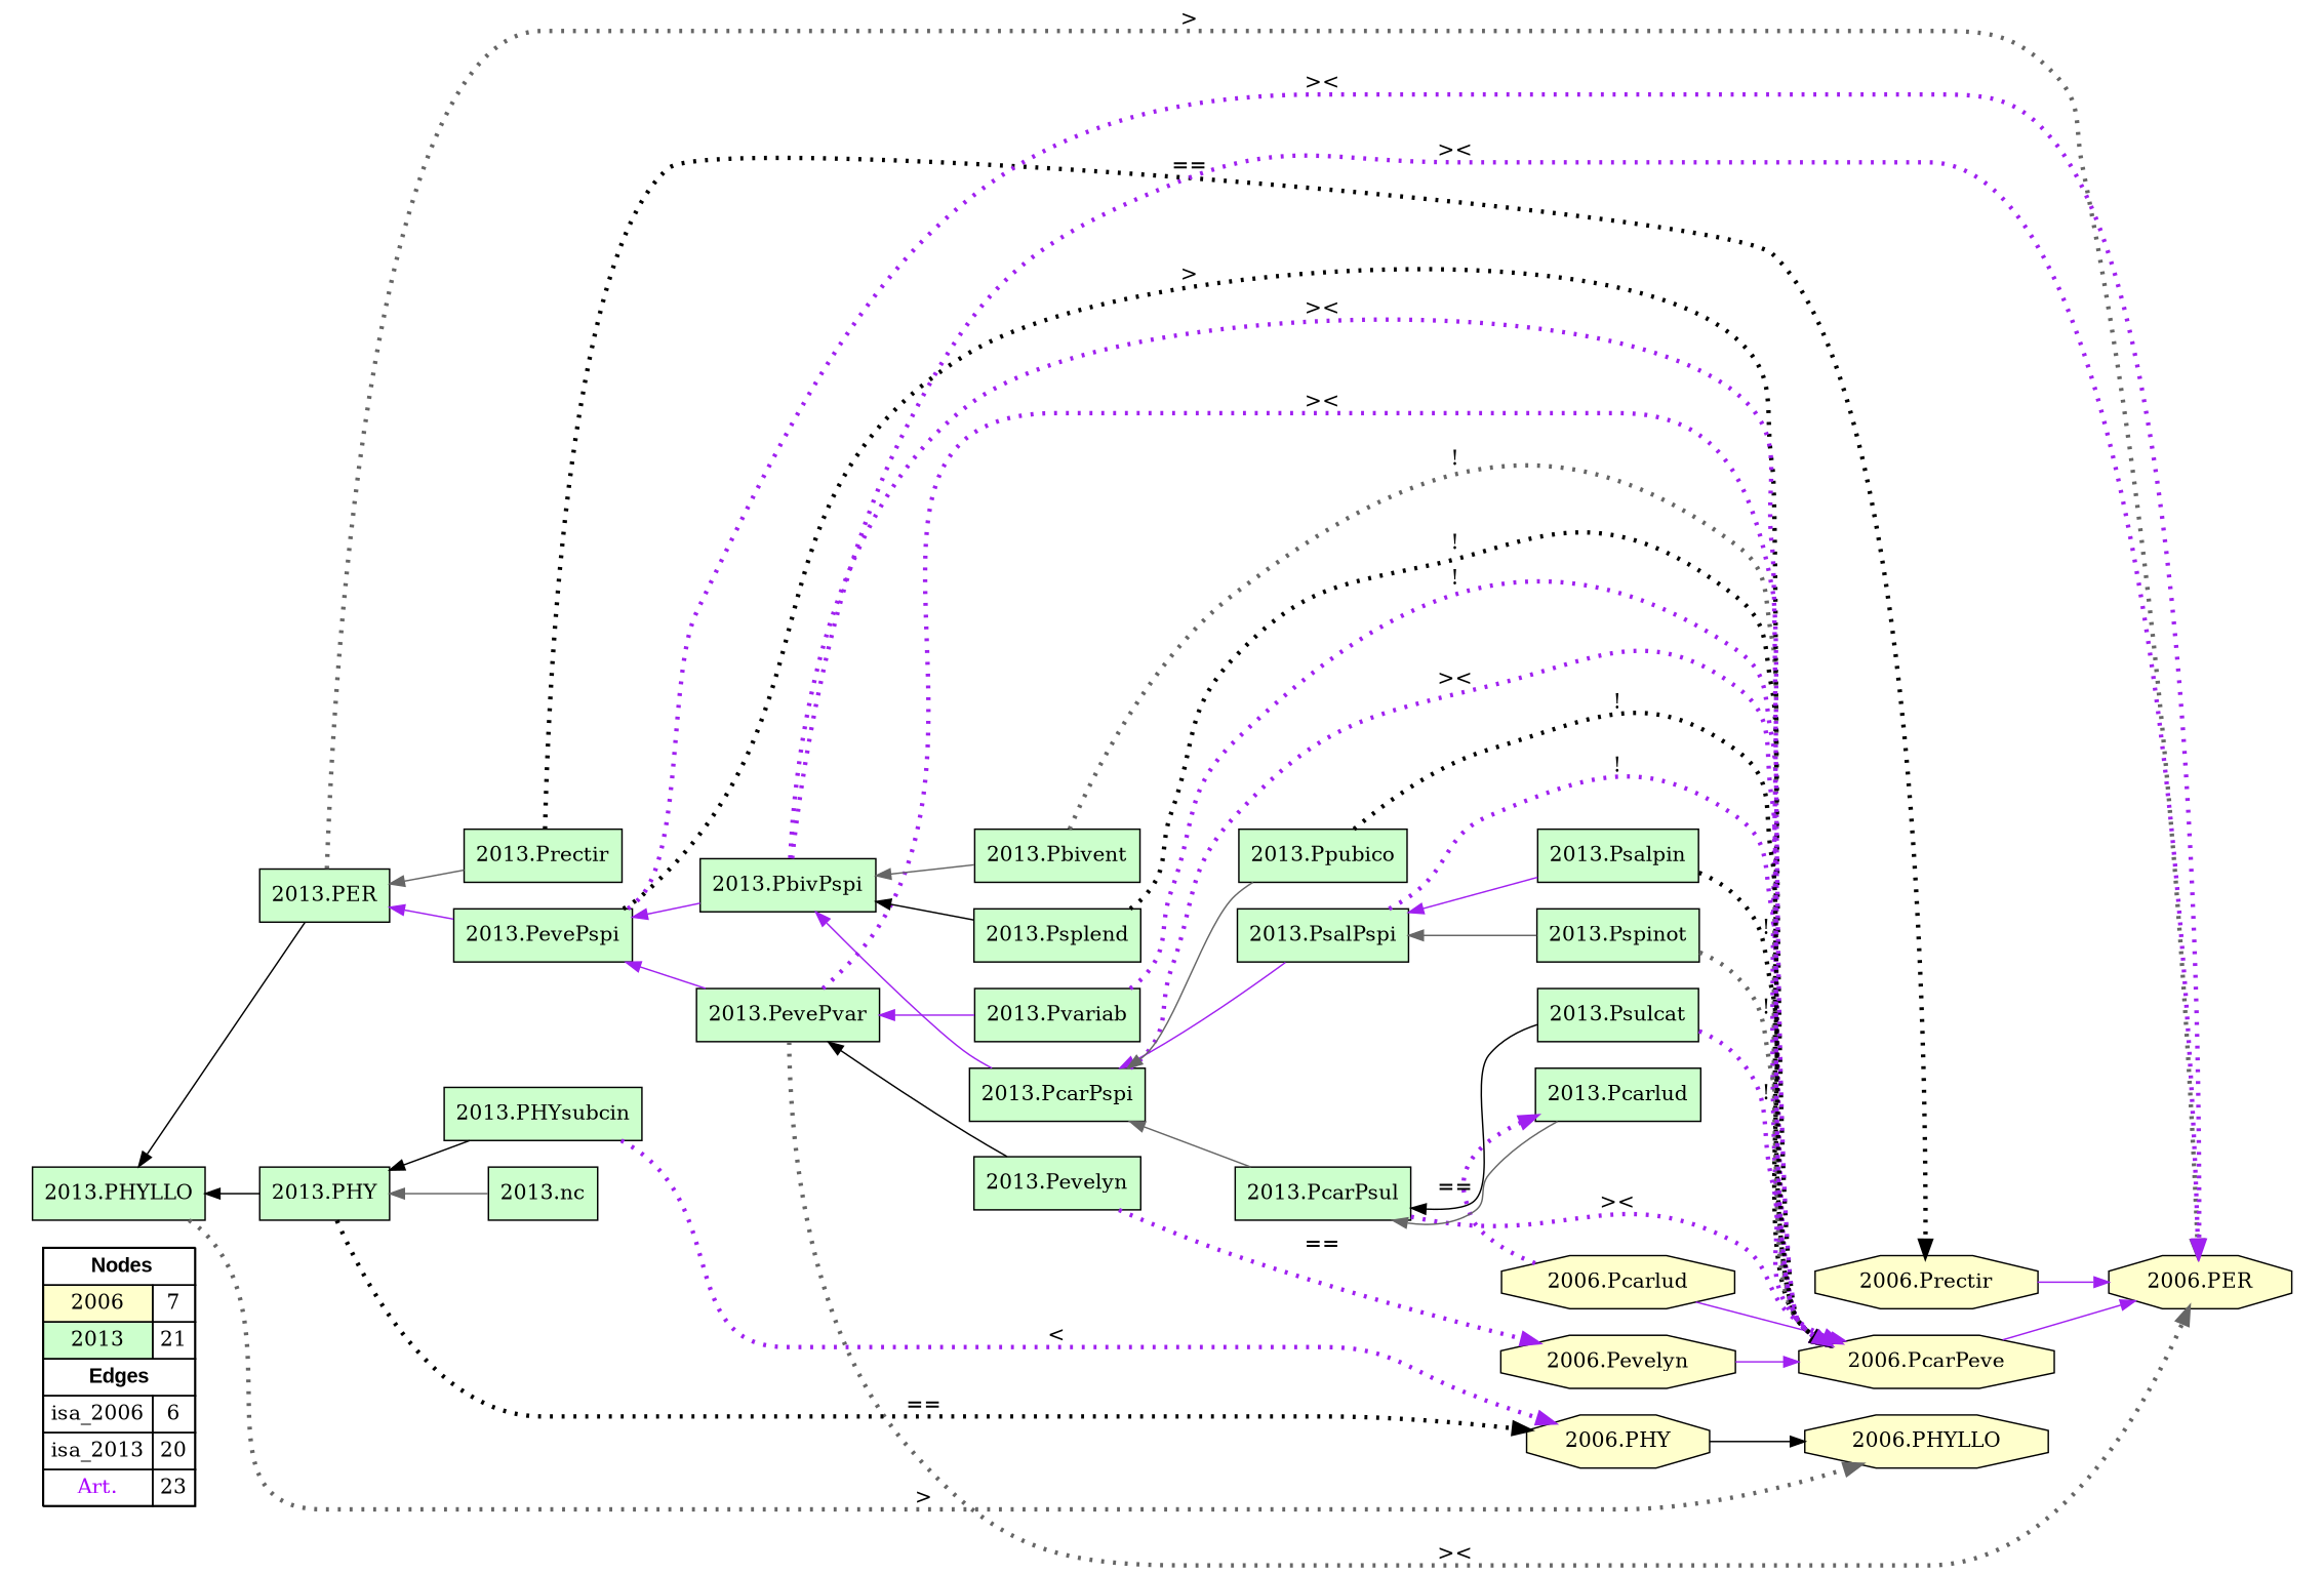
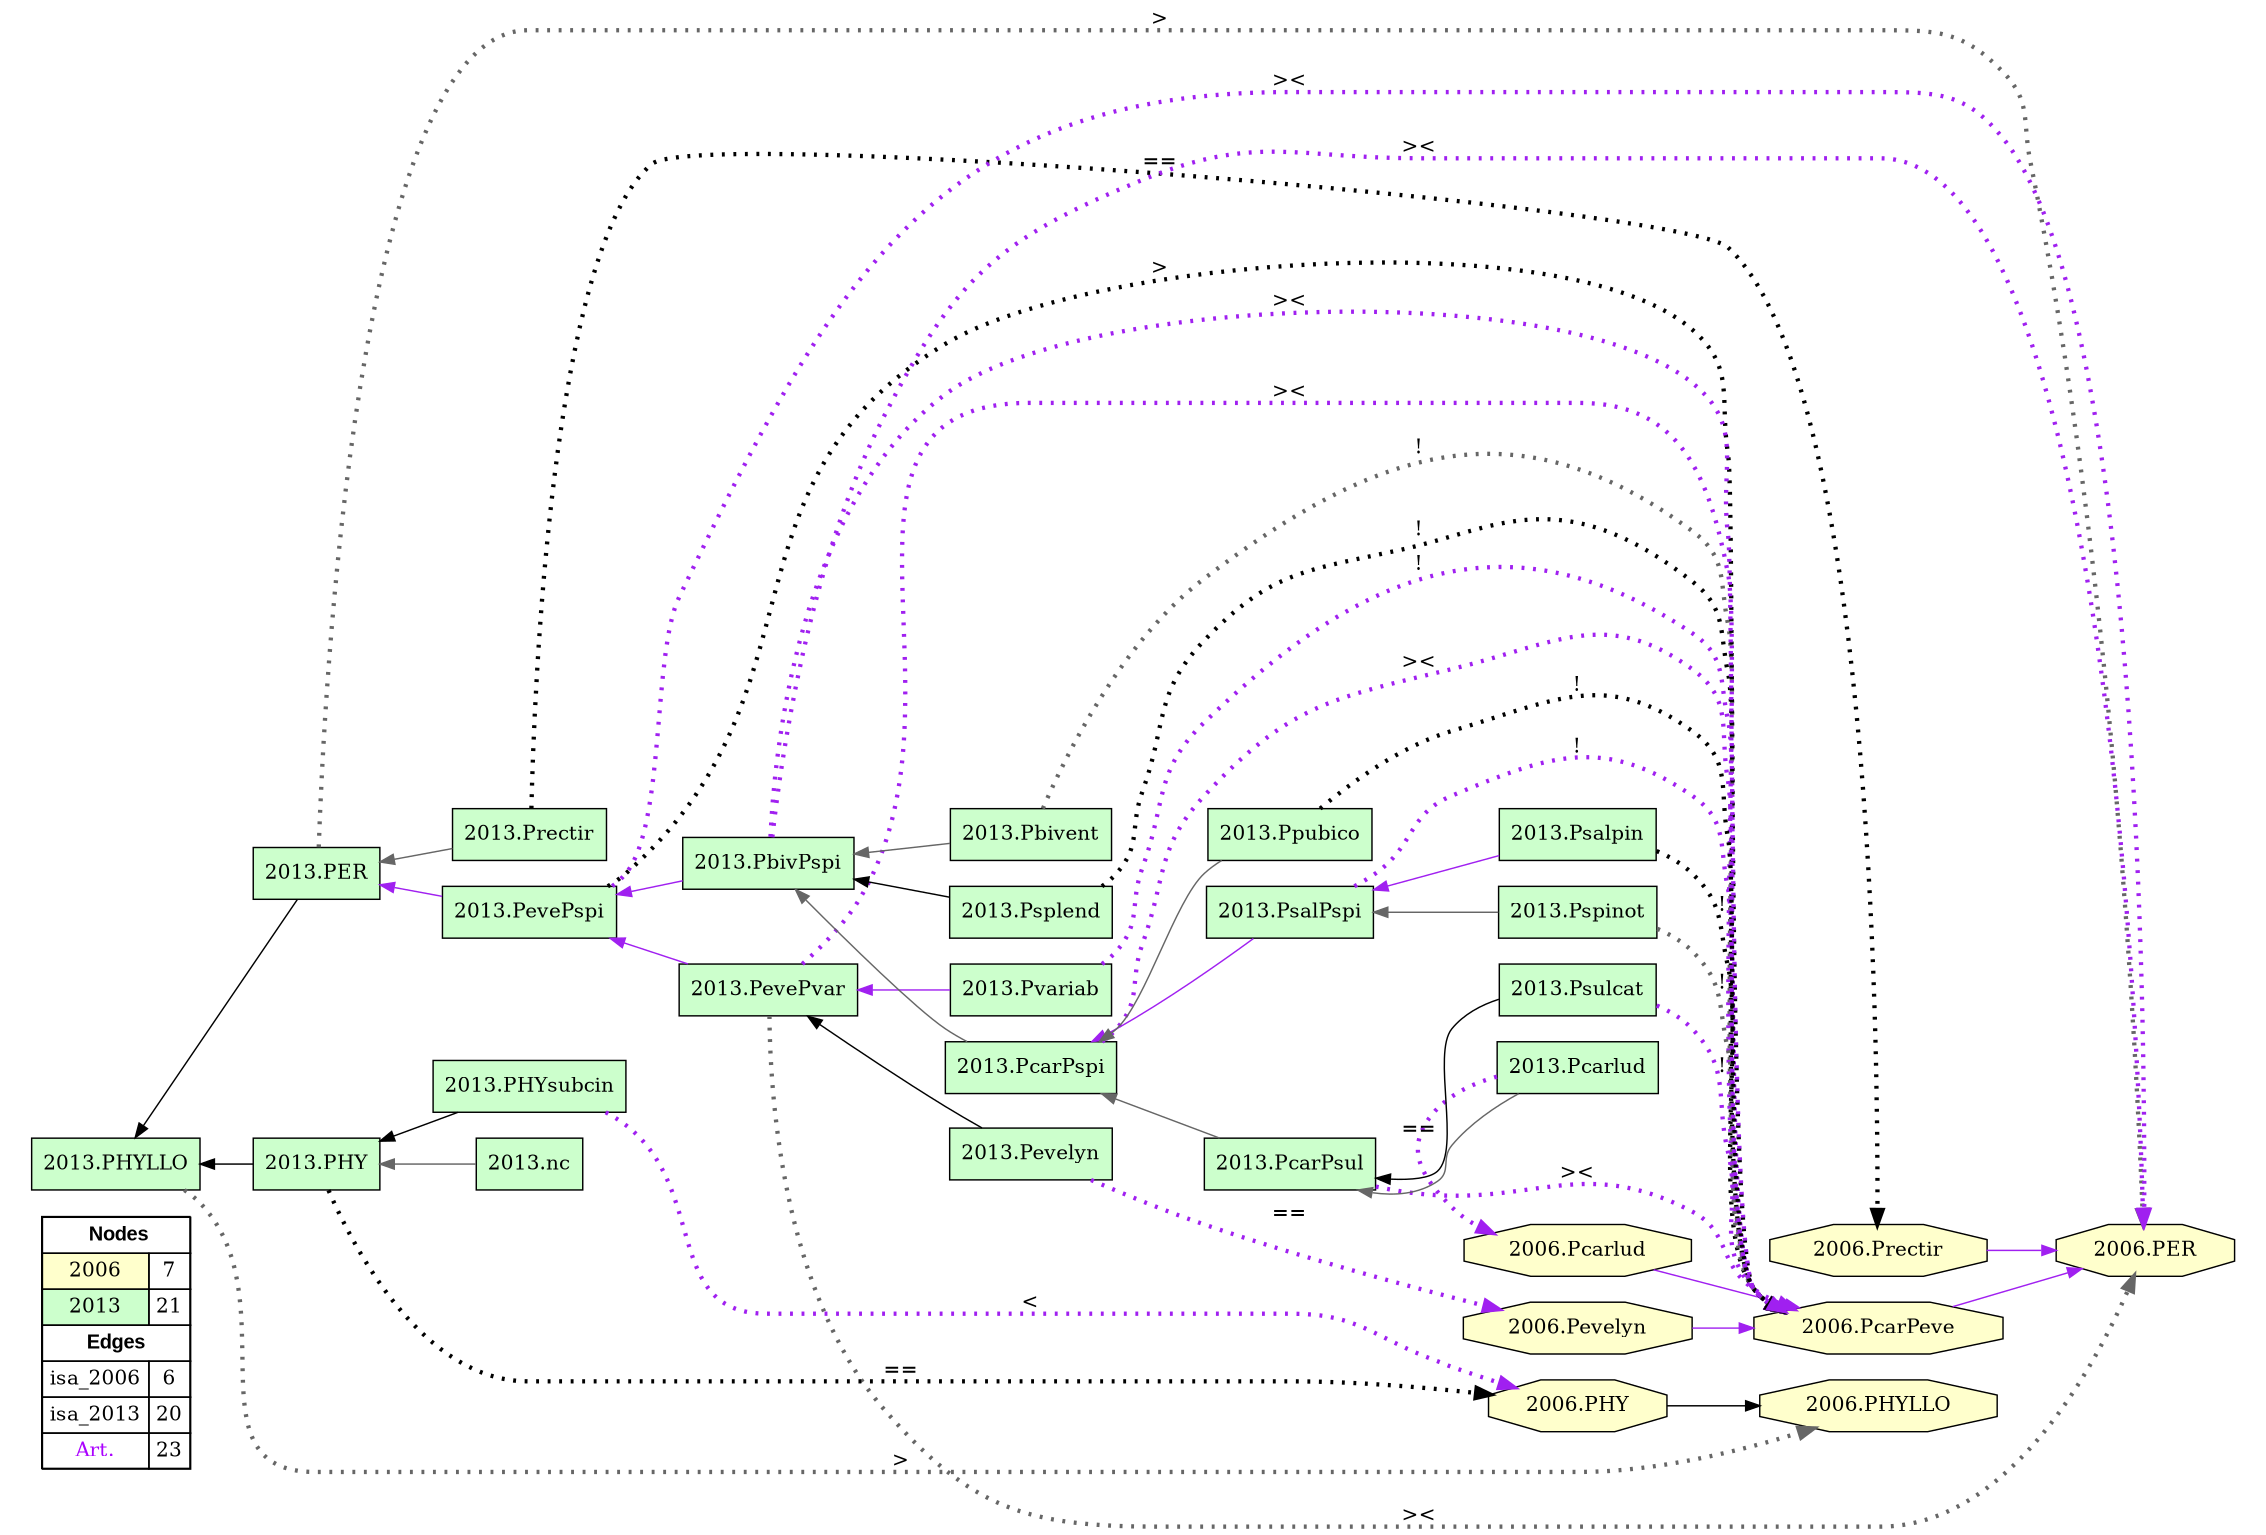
  digraph {
    rankdir=LR
    node [fillcolor="#CCFFCC" shape=box style=filled]
    edge [color=purple constraint=true penwidth=1 style=solid]
    n1 [fillcolor=white label=<   <TABLE BORDER="0" CELLBORDER="1" CELLSPACING="0" CELLPADDING="4">  <TR> <TD COLSPAN="2"><font face="Arial Black"> Nodes</font></TD> </TR>  <TR>   <TD bgcolor="#FFFFCC">2006</TD>   <TD>7</TD>   </TR>  <TR>   <TD bgcolor="#CCFFCC">2013</TD>   <TD>21</TD>   </TR>  <TR> <TD COLSPAN="2"><font face = "Arial Black"> Edges </font></TD> </TR>  <TR>   <TD><font color ="#000000">isa_2006</font></TD>   <TD>6</TD>   </TR>  <TR>   <TD><font color ="#000000">isa_2013</font></TD>   <TD>20</TD>   </TR>  <TR>   <TD><font color ="#AA00FF">Art.</font></TD>   <TD>23</TD>   </TR>  </TABLE>   > margin=0 style=""]
    "2006.Prectir" [fillcolor="#FFFFCC" shape=octagon]
    "2006.PcarPeve" [fillcolor="#FFFFCC" shape=octagon]
    "2006.PHYLLO" [fillcolor="#FFFFCC" shape=octagon]
    "2006.Pcarlud" [fillcolor="#FFFFCC" shape=octagon]
    "2006.PER" [fillcolor="#FFFFCC" shape=octagon]
    "2006.PHY" [fillcolor="#FFFFCC" shape=octagon]
    "2006.Pevelyn" [fillcolor="#FFFFCC" shape=octagon]
    "2013.PER"
    "2013.Psplend"
    "2013.PevePvar"
    "2013.PsalPspi"
    "2013.Pvariab"
    "2013.PHYLLO"
    "2013.Prectir"
    "2013.PHY"
    "2013.Pbivent"
    "2013.Psalpin"
    "2013.PevePspi"
    "2013.PcarPspi"
    "2013.nc"
    "2013.PbivPspi"
    "2013.Pspinot"
    "2013.Ppubico"
    "2013.Pcarlud"
    "2013.Psulcat"
    "2013.PcarPsul"
    "2013.Pevelyn"
    "2013.PHYsubcin"
    subgraph sub_1 {
      rank=min
      n1
    }
    subgraph cluster_2 {
      style=invis
      "2006.Prectir"
      "2006.PcarPeve"
      "2006.PHYLLO"
      "2006.Pcarlud"
      "2006.PER"
      "2006.PHY"
      "2006.Pevelyn"
    }
    subgraph cluster_3 {
      style=invis
      "2013.PER"
      "2013.Psplend"
      "2013.PevePvar"
      "2013.PsalPspi"
      "2013.Pvariab"
      "2013.PHYLLO"
      "2013.Prectir"
      "2013.PHY"
      "2013.Pbivent"
      "2013.Psalpin"
      "2013.PevePspi"
      "2013.PcarPspi"
      "2013.nc"
      "2013.PbivPspi"
      "2013.Pspinot"
      "2013.Ppubico"
      "2013.Pcarlud"
      "2013.Psulcat"
      "2013.PcarPsul"
      "2013.Pevelyn"
      "2013.PHYsubcin"
    }
    "2006.Prectir" -> "2006.PER"
    "2006.PcarPeve" -> "2006.PER"
    "2006.Pcarlud" -> "2006.PcarPeve"
    "2006.PHY" -> "2006.PHYLLO" [color=black]
    "2006.Pevelyn" -> "2006.PcarPeve"
    "2013.PER" -> "2006.PER" [color=gray40 label=">" penwidth=3 style=dotted]
    "2013.PER" -> "2013.Prectir" [color=gray40 dir=back]
    "2013.PER" -> "2013.PevePspi" [dir=back]
    "2013.Psplend" -> "2006.PcarPeve" [color=black label="!" penwidth=3 style=dotted]
    "2013.PevePvar" -> "2006.PcarPeve" [label="><" penwidth=3 style=dotted]
    "2013.PevePvar" -> "2006.PER" [color=gray40 label="><" penwidth=3 style=dotted]
    "2013.PevePvar" -> "2013.Pvariab" [dir=back]
    "2013.PevePvar" -> "2013.Pevelyn" [color=black dir=back]
    "2013.PsalPspi" -> "2006.PcarPeve" [label="!" penwidth=3 style=dotted]
    "2013.PsalPspi" -> "2013.Psalpin" [dir=back]
    "2013.PsalPspi" -> "2013.Pspinot" [color=gray40 dir=back]
    "2013.Pvariab" -> "2006.PcarPeve" [label="!" penwidth=3 style=dotted]
    "2013.PHYLLO" -> "2006.PHYLLO" [color=gray40 label=">" penwidth=3 style=dotted]
    "2013.PHYLLO" -> "2013.PER" [color=black dir=back]
    "2013.PHYLLO" -> "2013.PHY" [color=black dir=back]
    "2013.Prectir" -> "2006.Prectir" [color=black label="==" penwidth=3 style=dotted]
    "2013.PHY" -> "2006.PHY" [color=black label="==" penwidth=3 style=dotted]
    "2013.PHY" -> "2013.nc" [color=gray40 dir=back]
    "2013.PHY" -> "2013.PHYsubcin" [color=black dir=back]
    "2013.Pbivent" -> "2006.PcarPeve" [color=gray40 label="!" penwidth=3 style=dotted]
    "2013.Psalpin" -> "2006.PcarPeve" [color=black label="!" penwidth=3 style=dotted]
    "2013.PevePspi" -> "2006.PcarPeve" [color=black label=">" penwidth=3 style=dotted]
    "2013.PevePspi" -> "2006.PER" [label="><" penwidth=3 style=dotted]
    "2013.PevePspi" -> "2013.PevePvar" [dir=back]
    "2013.PevePspi" -> "2013.PbivPspi" [dir=back]
    "2013.PcarPspi" -> "2006.PcarPeve" [label="><" penwidth=3 style=dotted]
    "2013.PcarPspi" -> "2013.PsalPspi" [dir=back]
    "2013.PcarPspi" -> "2013.Ppubico" [color=gray40 dir=back]
    "2013.PcarPspi" -> "2013.PcarPsul" [color=gray40 dir=back]
    "2013.PbivPspi" -> "2006.PcarPeve" [label="><" penwidth=3 style=dotted]
    "2013.PbivPspi" -> "2006.PER" [label="><" penwidth=3 style=dotted]
    "2013.PbivPspi" -> "2013.Psplend" [color=black dir=back]
    "2013.PbivPspi" -> "2013.Pbivent" [color=gray40 dir=back]
-   "2013.PbivPspi" -> "2013.PcarPspi" [dir=back]
+   "2013.PbivPspi" -> "2013.PcarPspi" [color=gray40 dir=back]
    "2013.Pspinot" -> "2006.PcarPeve" [color=gray40 label="!" penwidth=3 style=dotted]
    "2013.Ppubico" -> "2006.PcarPeve" [color=black label="!" penwidth=3 style=dotted]
-   "2006.Pcarlud" -> "2013.Pcarlud" [label="==" penwidth=3 style=dotted]
+   "2013.Pcarlud" -> "2006.Pcarlud" [label="==" penwidth=3 style=dotted]
    "2013.Psulcat" -> "2006.PcarPeve" [label="!" penwidth=3 style=dotted]
    "2013.PcarPsul" -> "2006.PcarPeve" [label="><" penwidth=3 style=dotted]
    "2013.PcarPsul" -> "2013.Pcarlud" [color=gray40 dir=back]
    "2013.PcarPsul" -> "2013.Psulcat" [color=black dir=back]
    "2013.Pevelyn" -> "2006.Pevelyn" [label="==" penwidth=3 style=dotted]
    "2013.PHYsubcin" -> "2006.PHY" [label="<" penwidth=3 style=dotted]
  }
